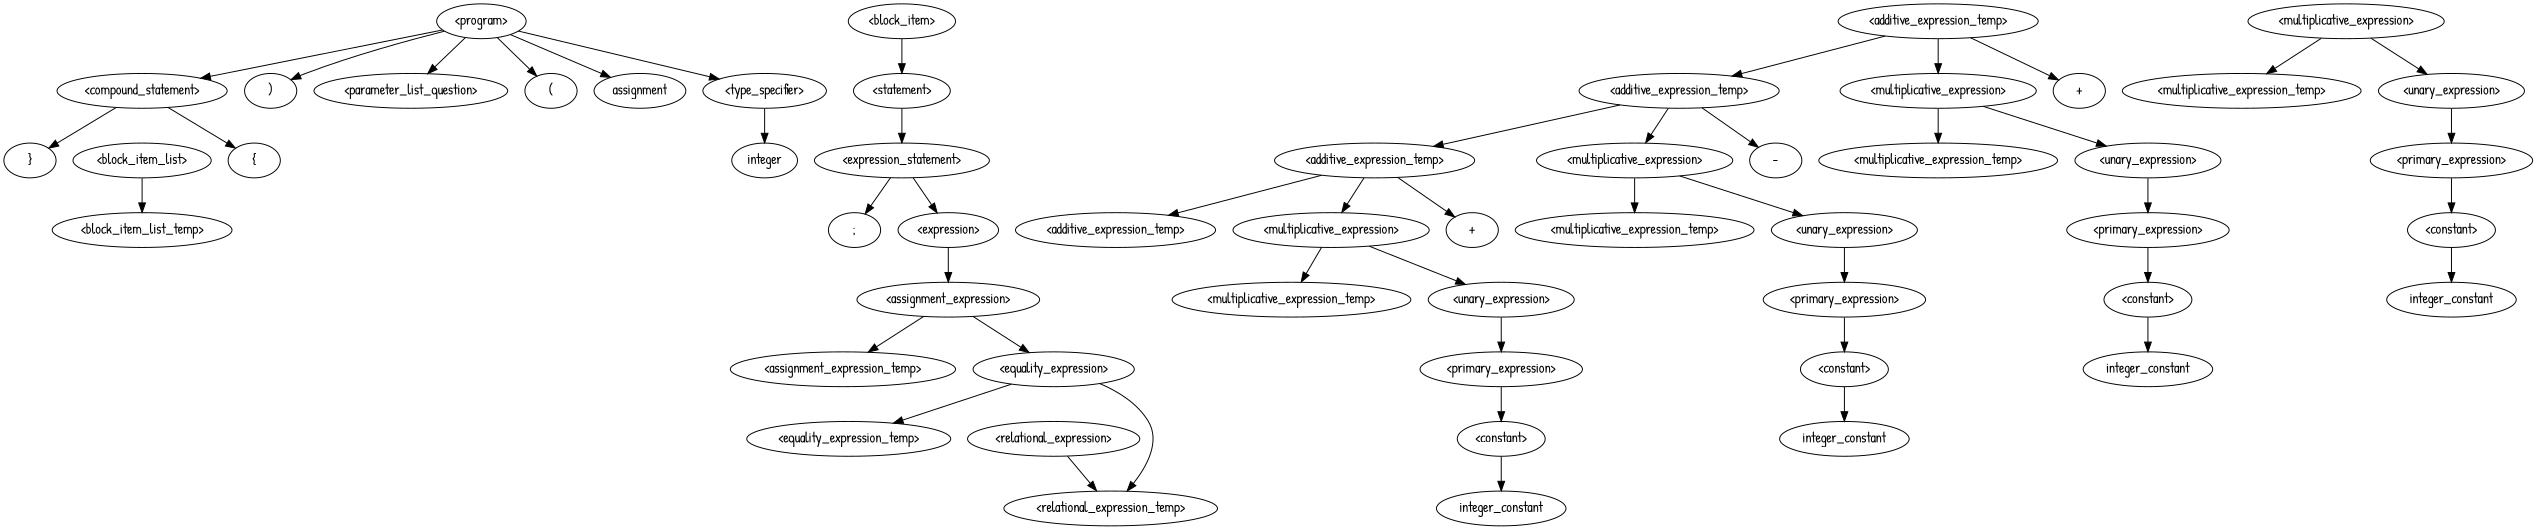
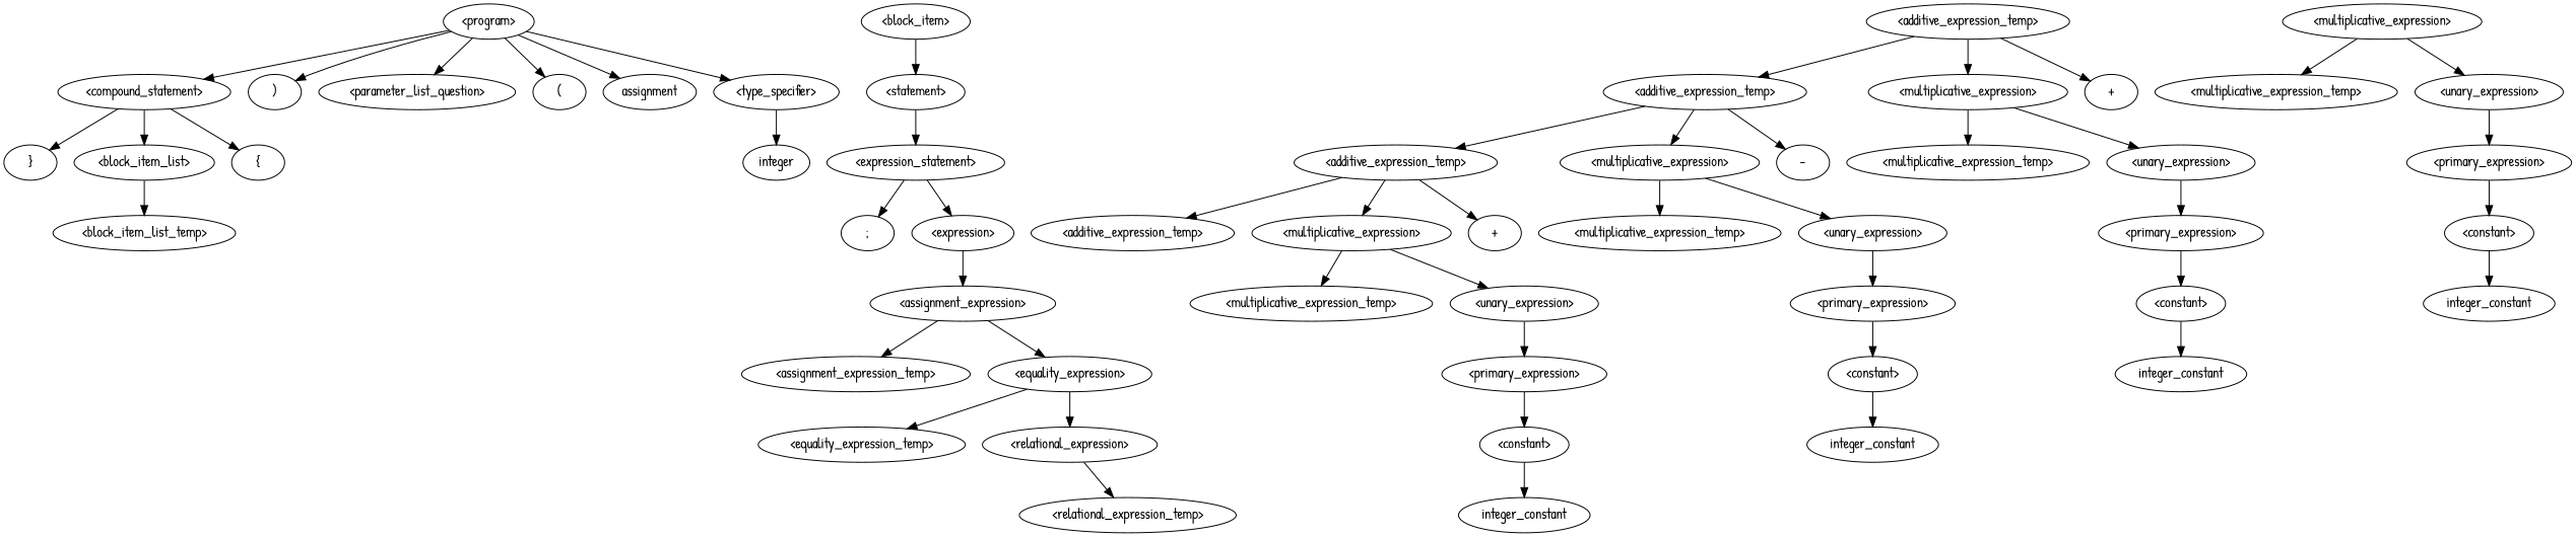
  digraph {
    fontname="Patrick Hand"
    node [fontname="Patrick Hand"]
    edge [fontname="Patrick Hand"]
    n1 [label="<program>"]
    n2 [label="<compound_statement>"]
    n3 [label=")"]
    n4 [label="<parameter_list_question>"]
    n5 [label="("]
    n6 [label=assignment]
    n7 [label="<type_specifier>"]
    n8 [label="}"]
    n9 [label="<block_item_list>"]
    n10 [label="{"]
    n11 [label=integer]
    n12 [label="<block_item_list_temp>"]
    n13 [label="<block_item>"]
    n14 [label="<statement>"]
    n15 [label="<expression_statement>"]
    n16 [label=";"]
    n17 [label="<expression>"]
    n18 [label="<assignment_expression>"]
    n19 [label="<assignment_expression_temp>"]
    n20 [label="<equality_expression>"]
    n21 [label="<equality_expression_temp>"]
    n22 [label="<relational_expression>"]
    n23 [label="<relational_expression_temp>"]
    n24 [label="<additive_expression_temp>"]
    n25 [label="<additive_expression_temp>"]
    n26 [label="<multiplicative_expression>"]
    n27 [label="+"]
    n28 [label="<multiplicative_expression>"]
    n29 [label="<multiplicative_expression_temp>"]
    n30 [label="<unary_expression>"]
    n31 [label="<additive_expression_temp>"]
    n32 [label="<multiplicative_expression>"]
    n33 [label="-"]
    n34 [label="<multiplicative_expression_temp>"]
    n35 [label="<unary_expression>"]
    n36 [label="<additive_expression_temp>"]
    n37 [label="<multiplicative_expression>"]
    n38 [label="+"]
    n39 [label="<multiplicative_expression_temp>"]
    n40 [label="<unary_expression>"]
    n41 [label="<multiplicative_expression_temp>"]
    n42 [label="<unary_expression>"]
    n43 [label="<primary_expression>"]
    n44 [label="<constant>"]
    n45 [label=integer_constant]
    n46 [label="<primary_expression>"]
    n47 [label="<constant>"]
    n48 [label=integer_constant]
    n49 [label="<primary_expression>"]
    n50 [label="<constant>"]
    n51 [label=integer_constant]
    n52 [label="<primary_expression>"]
    n53 [label="<constant>"]
    n54 [label=integer_constant]
    n1 -> n2
    n1 -> n3
    n1 -> n4
    n1 -> n5
    n1 -> n6
    n1 -> n7
    n2 -> n8
+   n2 -> n9
    n2 -> n10
    n7 -> n11
    n9 -> n12
    n13 -> n14
    n14 -> n15
    n15 -> n16
    n15 -> n17
    n17 -> n18
    n18 -> n19
    n18 -> n20
    n20 -> n21
-   n20 -> n23
+   n20 -> n22
    n22 -> n23
    n24 -> n25
    n24 -> n26
    n24 -> n27
    n25 -> n31
    n25 -> n32
    n25 -> n33
    n26 -> n34
    n26 -> n35
    n28 -> n29
    n28 -> n30
    n30 -> n52
    n31 -> n36
    n31 -> n37
    n31 -> n38
    n32 -> n39
    n32 -> n40
    n35 -> n49
    n37 -> n41
    n37 -> n42
    n40 -> n46
    n42 -> n43
    n43 -> n44
    n44 -> n45
    n46 -> n47
    n47 -> n48
    n49 -> n50
    n50 -> n51
    n52 -> n53
    n53 -> n54
  }
